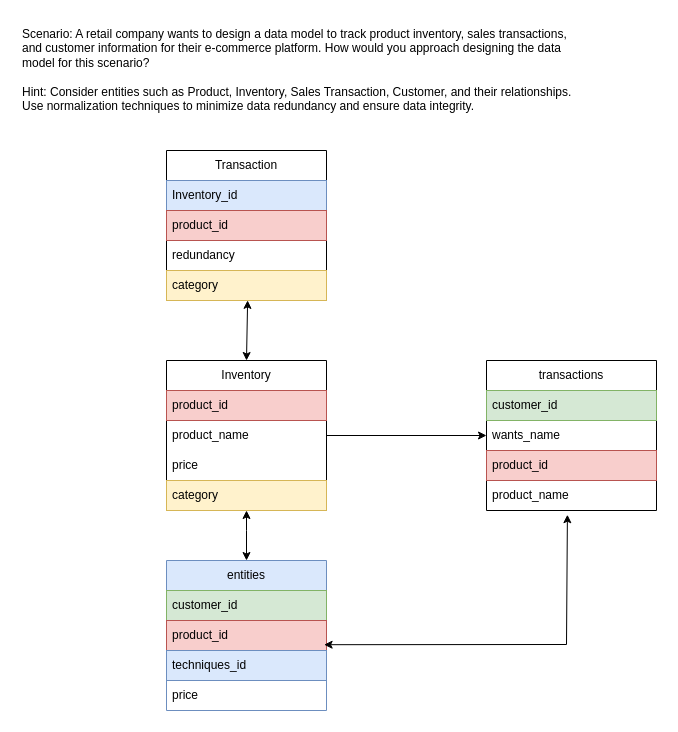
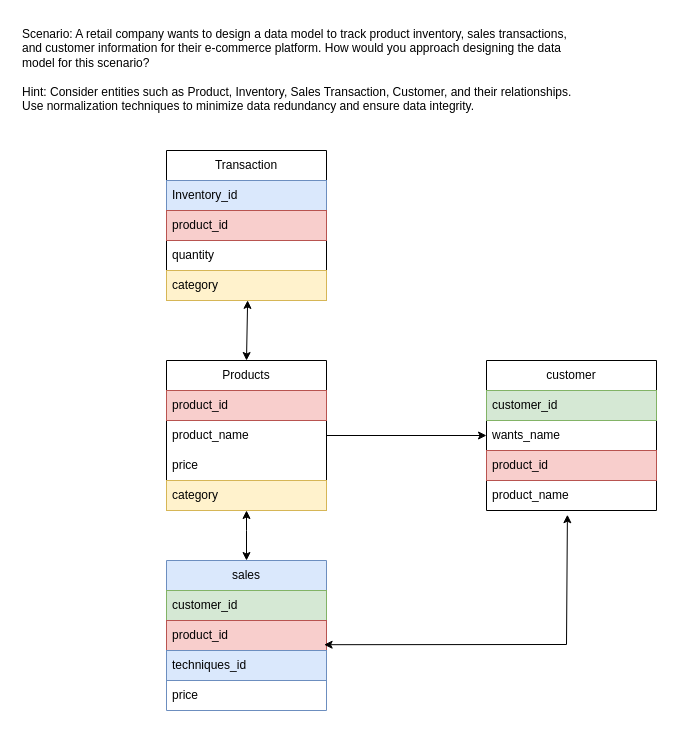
  <mxCell id="0" />
  <mxCell id="1" parent="0" />
  <mxCell id="2" value="Scenario: A retail company wants to design a data model to track product inventory, sales transactions, and customer information for their e-commerce platform. How would you approach designing the data model for this scenario?&#10;&#10;Hint: Consider entities such as Product, Inventory, Sales Transaction, Customer, and their relationships. Use normalization techniques to minimize data redundancy and ensure data integrity." style="text;whiteSpace=wrap;" vertex="1" parent="1"><mxGeometry x="20" y="20" width="560" height="130" as="geometry" /></mxCell>
  <mxCell id="3" style="edgeStyle=orthogonalEdgeStyle;rounded=0;orthogonalLoop=1;jettySize=auto;html=1;exitX=0.5;exitY=1;exitDx=0;exitDy=0;" edge="1" parent="1"><mxGeometry relative="1" as="geometry"><mxPoint x="246" y="350" as="sourcePoint" /><mxPoint x="246" y="350" as="targetPoint" /></mxGeometry></mxCell>
  <mxCell id="4" value="Transaction" style="swimlane;fontStyle=0;childLayout=stackLayout;horizontal=1;startSize=30;horizontalStack=0;resizeParent=1;resizeParentMax=0;resizeLast=0;collapsible=1;marginBottom=0;whiteSpace=wrap;html=1;" vertex="1" parent="1"><mxGeometry x="166" y="150" width="160" height="150" as="geometry" /></mxCell>
  <mxCell id="5" value="Inventory_id&amp;nbsp;" style="text;strokeColor=#6c8ebf;fillColor=#dae8fc;align=left;verticalAlign=middle;spacingLeft=4;spacingRight=4;overflow=hidden;points=[[0,0.5],[1,0.5]];portConstraint=eastwest;rotatable=0;whiteSpace=wrap;html=1;" vertex="1" parent="4"><mxGeometry y="30" width="160" height="30" as="geometry" /></mxCell>
  <mxCell id="6" value="product_id&amp;nbsp;" style="text;strokeColor=#b85450;fillColor=#f8cecc;align=left;verticalAlign=middle;spacingLeft=4;spacingRight=4;overflow=hidden;points=[[0,0.5],[1,0.5]];portConstraint=eastwest;rotatable=0;whiteSpace=wrap;html=1;" vertex="1" parent="4"><mxGeometry y="60" width="160" height="30" as="geometry" /></mxCell>
- <mxCell id="7" value="redundancy" style="text;strokeColor=none;fillColor=none;align=left;verticalAlign=middle;spacingLeft=4;spacingRight=4;overflow=hidden;points=[[0,0.5],[1,0.5]];portConstraint=eastwest;rotatable=0;whiteSpace=wrap;html=1;" vertex="1" parent="4"><mxGeometry y="90" width="160" height="30" as="geometry" /></mxCell>
+ <mxCell id="7" value="quantity" style="text;strokeColor=none;fillColor=none;align=left;verticalAlign=middle;spacingLeft=4;spacingRight=4;overflow=hidden;points=[[0,0.5],[1,0.5]];portConstraint=eastwest;rotatable=0;whiteSpace=wrap;html=1;" vertex="1" parent="4"><mxGeometry y="90" width="160" height="30" as="geometry" /></mxCell>
  <mxCell id="8" value="category" style="text;strokeColor=#d6b656;fillColor=#fff2cc;align=left;verticalAlign=middle;spacingLeft=4;spacingRight=4;overflow=hidden;points=[[0,0.5],[1,0.5]];portConstraint=eastwest;rotatable=0;whiteSpace=wrap;html=1;" vertex="1" parent="4"><mxGeometry y="120" width="160" height="30" as="geometry" /></mxCell>
- <mxCell id="9" value="Inventory" style="swimlane;fontStyle=0;childLayout=stackLayout;horizontal=1;startSize=30;horizontalStack=0;resizeParent=1;resizeParentMax=0;resizeLast=0;collapsible=1;marginBottom=0;whiteSpace=wrap;html=1;" vertex="1" parent="1"><mxGeometry x="166" y="360" width="160" height="150" as="geometry" /></mxCell>
+ <mxCell id="9" value="Products" style="swimlane;fontStyle=0;childLayout=stackLayout;horizontal=1;startSize=30;horizontalStack=0;resizeParent=1;resizeParentMax=0;resizeLast=0;collapsible=1;marginBottom=0;whiteSpace=wrap;html=1;" vertex="1" parent="1"><mxGeometry x="166" y="360" width="160" height="150" as="geometry" /></mxCell>
  <mxCell id="10" value="product_id&amp;nbsp;" style="text;strokeColor=#b85450;fillColor=#f8cecc;align=left;verticalAlign=middle;spacingLeft=4;spacingRight=4;overflow=hidden;points=[[0,0.5],[1,0.5]];portConstraint=eastwest;rotatable=0;whiteSpace=wrap;html=1;" vertex="1" parent="9"><mxGeometry y="30" width="160" height="30" as="geometry" /></mxCell>
  <mxCell id="11" value="product_name&amp;nbsp;" style="text;strokeColor=none;fillColor=none;align=left;verticalAlign=middle;spacingLeft=4;spacingRight=4;overflow=hidden;points=[[0,0.5],[1,0.5]];portConstraint=eastwest;rotatable=0;whiteSpace=wrap;html=1;" vertex="1" parent="9"><mxGeometry y="60" width="160" height="30" as="geometry" /></mxCell>
  <mxCell id="12" value="price" style="text;strokeColor=none;fillColor=none;align=left;verticalAlign=middle;spacingLeft=4;spacingRight=4;overflow=hidden;points=[[0,0.5],[1,0.5]];portConstraint=eastwest;rotatable=0;whiteSpace=wrap;html=1;" vertex="1" parent="9"><mxGeometry y="90" width="160" height="30" as="geometry" /></mxCell>
  <mxCell id="13" value="category" style="text;strokeColor=#d6b656;fillColor=#fff2cc;align=left;verticalAlign=middle;spacingLeft=4;spacingRight=4;overflow=hidden;points=[[0,0.5],[1,0.5]];portConstraint=eastwest;rotatable=0;whiteSpace=wrap;html=1;" vertex="1" parent="9"><mxGeometry y="120" width="160" height="30" as="geometry" /></mxCell>
- <mxCell id="14" value="transactions" style="swimlane;fontStyle=0;childLayout=stackLayout;horizontal=1;startSize=30;horizontalStack=0;resizeParent=1;resizeParentMax=0;resizeLast=0;collapsible=1;marginBottom=0;whiteSpace=wrap;html=1;" vertex="1" parent="1"><mxGeometry x="486" y="360" width="170" height="150" as="geometry" /></mxCell>
+ <mxCell id="14" value="customer" style="swimlane;fontStyle=0;childLayout=stackLayout;horizontal=1;startSize=30;horizontalStack=0;resizeParent=1;resizeParentMax=0;resizeLast=0;collapsible=1;marginBottom=0;whiteSpace=wrap;html=1;" vertex="1" parent="1"><mxGeometry x="486" y="360" width="170" height="150" as="geometry" /></mxCell>
  <mxCell id="15" value="customer_id" style="text;strokeColor=#82b366;fillColor=#d5e8d4;align=left;verticalAlign=middle;spacingLeft=4;spacingRight=4;overflow=hidden;points=[[0,0.5],[1,0.5]];portConstraint=eastwest;rotatable=0;whiteSpace=wrap;html=1;" vertex="1" parent="14"><mxGeometry y="30" width="170" height="30" as="geometry" /></mxCell>
  <mxCell id="16" value="wants_name&amp;nbsp;" style="text;strokeColor=none;fillColor=none;align=left;verticalAlign=middle;spacingLeft=4;spacingRight=4;overflow=hidden;points=[[0,0.5],[1,0.5]];portConstraint=eastwest;rotatable=0;whiteSpace=wrap;html=1;" vertex="1" parent="14"><mxGeometry y="60" width="170" height="30" as="geometry" /></mxCell>
  <mxCell id="17" value="product_id" style="text;strokeColor=#b85450;fillColor=#f8cecc;align=left;verticalAlign=middle;spacingLeft=4;spacingRight=4;overflow=hidden;points=[[0,0.5],[1,0.5]];portConstraint=eastwest;rotatable=0;whiteSpace=wrap;html=1;" vertex="1" parent="14"><mxGeometry y="90" width="170" height="30" as="geometry" /></mxCell>
  <mxCell id="18" value="product_name" style="text;strokeColor=none;fillColor=none;align=left;verticalAlign=middle;spacingLeft=4;spacingRight=4;overflow=hidden;points=[[0,0.5],[1,0.5]];portConstraint=eastwest;rotatable=0;whiteSpace=wrap;html=1;" vertex="1" parent="14"><mxGeometry y="120" width="170" height="30" as="geometry" /></mxCell>
- <mxCell id="19" value="entities" style="swimlane;fontStyle=0;childLayout=stackLayout;horizontal=1;startSize=30;horizontalStack=0;resizeParent=1;resizeParentMax=0;resizeLast=0;collapsible=1;marginBottom=0;whiteSpace=wrap;html=1;fillColor=#dae8fc;strokeColor=#6c8ebf;" vertex="1" parent="1"><mxGeometry x="166" y="560" width="160" height="150" as="geometry" /></mxCell>
+ <mxCell id="19" value="sales" style="swimlane;fontStyle=0;childLayout=stackLayout;horizontal=1;startSize=30;horizontalStack=0;resizeParent=1;resizeParentMax=0;resizeLast=0;collapsible=1;marginBottom=0;whiteSpace=wrap;html=1;fillColor=#dae8fc;strokeColor=#6c8ebf;" vertex="1" parent="1"><mxGeometry x="166" y="560" width="160" height="150" as="geometry" /></mxCell>
  <mxCell id="20" value="customer_id" style="text;strokeColor=#82b366;fillColor=#d5e8d4;align=left;verticalAlign=middle;spacingLeft=4;spacingRight=4;overflow=hidden;points=[[0,0.5],[1,0.5]];portConstraint=eastwest;rotatable=0;whiteSpace=wrap;html=1;" vertex="1" parent="19"><mxGeometry y="30" width="160" height="30" as="geometry" /></mxCell>
  <mxCell id="21" value="product_id" style="text;strokeColor=#b85450;fillColor=#f8cecc;align=left;verticalAlign=middle;spacingLeft=4;spacingRight=4;overflow=hidden;points=[[0,0.5],[1,0.5]];portConstraint=eastwest;rotatable=0;whiteSpace=wrap;html=1;" vertex="1" parent="19"><mxGeometry y="60" width="160" height="30" as="geometry" /></mxCell>
  <mxCell id="22" value="techniques_id" style="text;strokeColor=#6c8ebf;fillColor=#dae8fc;align=left;verticalAlign=middle;spacingLeft=4;spacingRight=4;overflow=hidden;points=[[0,0.5],[1,0.5]];portConstraint=eastwest;rotatable=0;whiteSpace=wrap;html=1;" vertex="1" parent="19"><mxGeometry y="90" width="160" height="30" as="geometry" /></mxCell>
  <mxCell id="23" value="price" style="text;strokeColor=none;fillColor=none;align=left;verticalAlign=middle;spacingLeft=4;spacingRight=4;overflow=hidden;points=[[0,0.5],[1,0.5]];portConstraint=eastwest;rotatable=0;whiteSpace=wrap;html=1;" vertex="1" parent="19"><mxGeometry y="120" width="160" height="30" as="geometry" /></mxCell>
  <mxCell id="24" value="" style="endArrow=classic;startArrow=classic;html=1;rounded=0;exitX=0.5;exitY=0;exitDx=0;exitDy=0;entryX=0.5;entryY=1;entryDx=0;entryDy=0;entryPerimeter=0;" edge="1" parent="1" source="19" target="13"><mxGeometry width="50" height="50" relative="1" as="geometry"><mxPoint x="226" y="540" as="sourcePoint" /><mxPoint x="276" y="490" as="targetPoint" /><Array as="points"><mxPoint x="246" y="530" /></Array></mxGeometry></mxCell>
  <mxCell id="25" value="" style="endArrow=classic;html=1;rounded=0;entryX=0;entryY=0.5;entryDx=0;entryDy=0;exitX=1;exitY=0.5;exitDx=0;exitDy=0;" edge="1" parent="1" source="11" target="16"><mxGeometry width="50" height="50" relative="1" as="geometry"><mxPoint x="386" y="450" as="sourcePoint" /><mxPoint x="436" y="400" as="targetPoint" /></mxGeometry></mxCell>
  <mxCell id="26" value="" style="endArrow=classic;startArrow=classic;html=1;rounded=0;entryX=0.476;entryY=1.141;entryDx=0;entryDy=0;entryPerimeter=0;exitX=0.985;exitY=0.807;exitDx=0;exitDy=0;exitPerimeter=0;" edge="1" parent="1" source="21" target="18"><mxGeometry width="50" height="50" relative="1" as="geometry"><mxPoint x="466" y="630" as="sourcePoint" /><mxPoint x="516" y="580" as="targetPoint" /><Array as="points"><mxPoint x="566" y="644" /></Array></mxGeometry></mxCell>
  <mxCell id="27" value="" style="endArrow=classic;startArrow=classic;html=1;rounded=0;entryX=0.507;entryY=0.996;entryDx=0;entryDy=0;entryPerimeter=0;exitX=0.5;exitY=0;exitDx=0;exitDy=0;" edge="1" parent="1" source="9" target="8"><mxGeometry width="50" height="50" relative="1" as="geometry"><mxPoint x="236" y="370" as="sourcePoint" /><mxPoint x="286" y="320" as="targetPoint" /></mxGeometry></mxCell>
